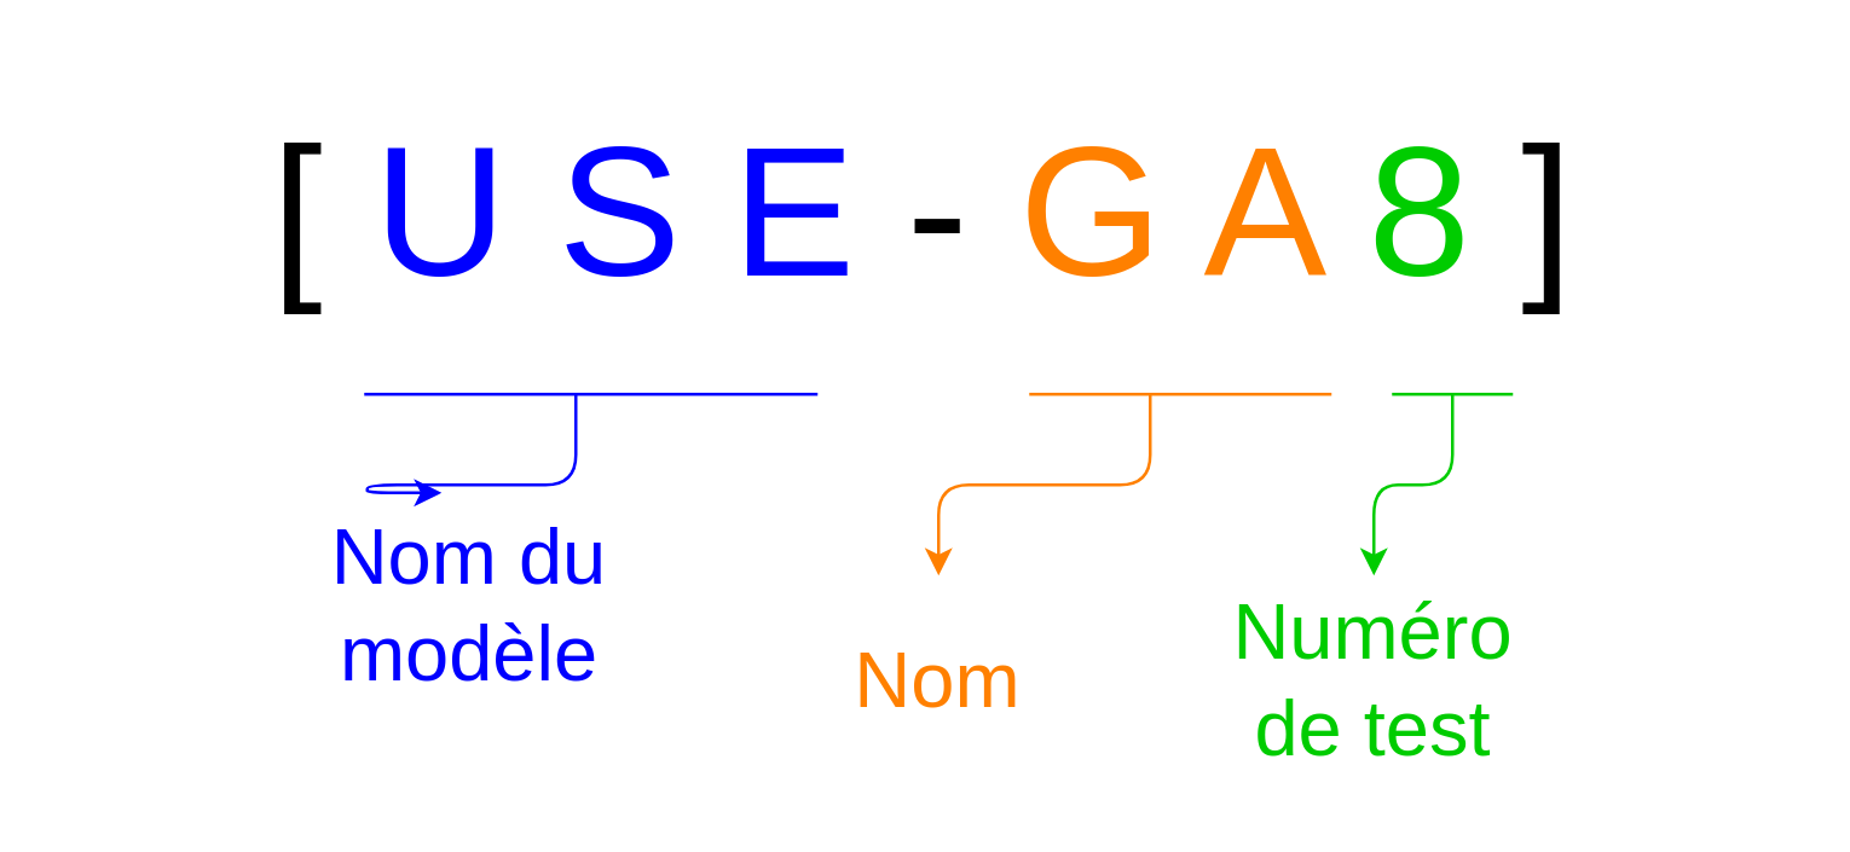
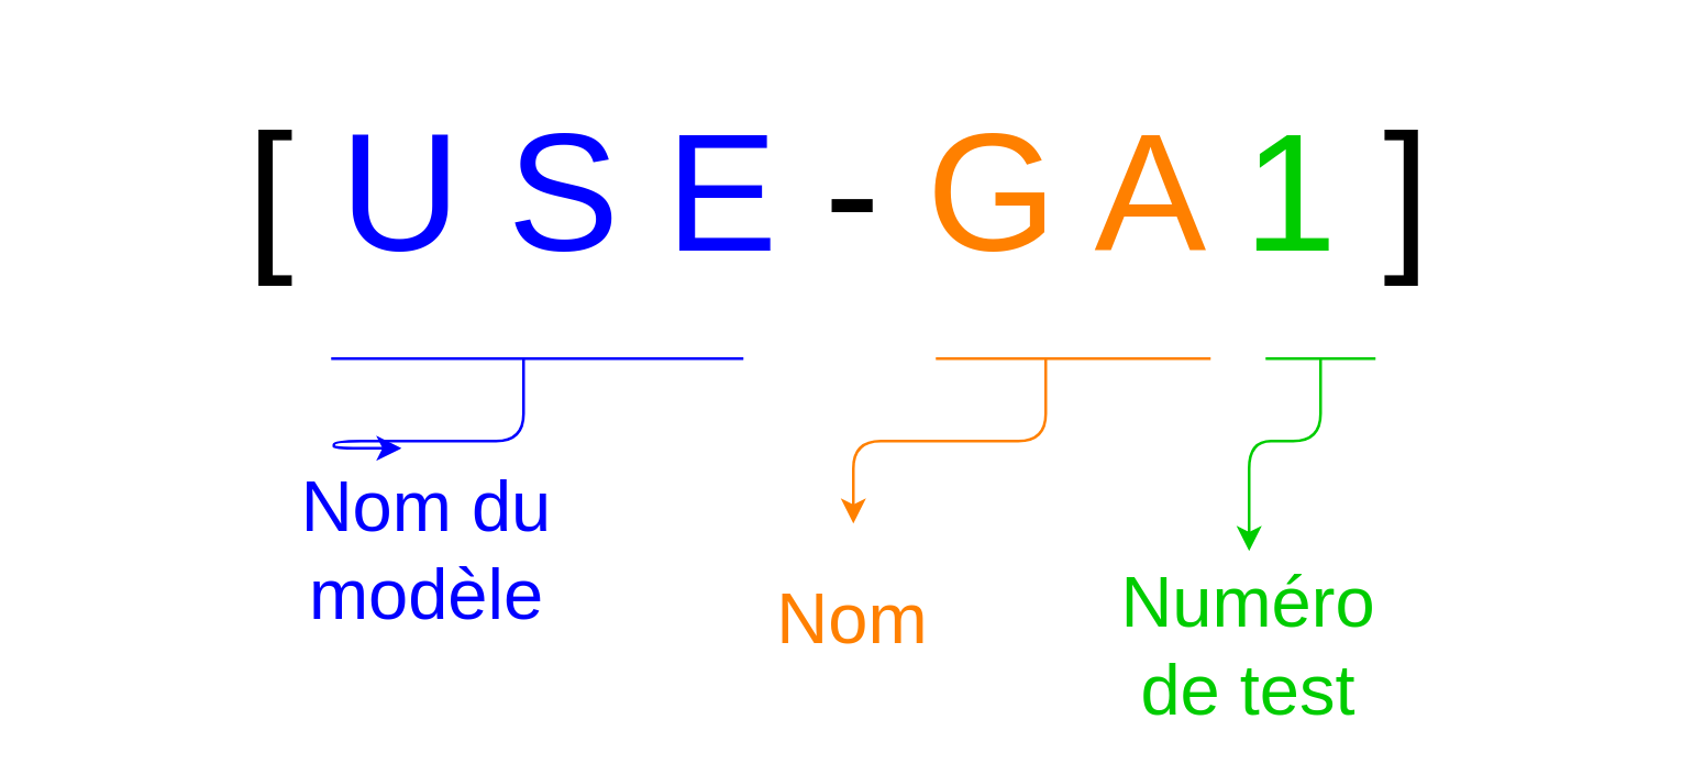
  <mxCell id="0" />
  <mxCell id="1" parent="0" />
- <mxCell id="2" value="&lt;font style=&quot;font-size: 61px&quot;&gt;[ &lt;font color=&quot;#0000ff&quot;&gt;U S E&lt;/font&gt; - &lt;font color=&quot;#ff8000&quot;&gt;G A&lt;/font&gt; &lt;font color=&quot;#00cc00&quot;&gt;8&lt;/font&gt; ]&lt;/font&gt;" style="text;html=1;strokeColor=none;fillColor=none;align=center;verticalAlign=middle;whiteSpace=wrap;rounded=0;strokeWidth=5;fontSize=61;fontStyle=0" vertex="1" parent="1"><mxGeometry x="20" y="20" width="570" height="100" as="geometry" /></mxCell>
+ <mxCell id="2" value="&lt;font style=&quot;font-size: 61px&quot;&gt;[ &lt;font color=&quot;#0000ff&quot;&gt;U S E&lt;/font&gt; - &lt;font color=&quot;#ff8000&quot;&gt;G A&lt;/font&gt; &lt;font color=&quot;#00cc00&quot;&gt;1&lt;/font&gt; ]&lt;/font&gt;" style="text;html=1;strokeColor=none;fillColor=none;align=center;verticalAlign=middle;whiteSpace=wrap;rounded=0;strokeWidth=5;fontSize=61;fontStyle=0" vertex="1" parent="1"><mxGeometry x="20" y="20" width="570" height="100" as="geometry" /></mxCell>
  <mxCell id="3" value="" style="endArrow=none;html=1;fontSize=61;fontColor=#0000FF;strokeColor=#0000FF;" edge="1" parent="1"><mxGeometry width="50" height="50" relative="1" as="geometry"><mxPoint x="120" y="130" as="sourcePoint" /><mxPoint x="270" y="130" as="targetPoint" /></mxGeometry></mxCell>
  <mxCell id="4" value="" style="endArrow=classic;html=1;fontSize=61;edgeStyle=orthogonalEdgeStyle;entryX=0.406;entryY=-0.034;entryDx=0;entryDy=0;entryPerimeter=0;fontColor=#0000FF;labelBackgroundColor=#0000FF;strokeColor=#0000FF;" edge="1" parent="1" target="5"><mxGeometry width="50" height="50" relative="1" as="geometry"><mxPoint x="190" y="130" as="sourcePoint" /><mxPoint x="100" y="190" as="targetPoint" /><Array as="points"><mxPoint x="190" y="160" /><mxPoint x="121" y="160" /></Array></mxGeometry></mxCell>
  <mxCell id="5" value="Nom du modèle" style="text;html=1;strokeColor=none;fillColor=none;align=center;verticalAlign=middle;whiteSpace=wrap;rounded=0;fontSize=26;fontColor=#0000FF;" vertex="1" parent="1"><mxGeometry x="105" y="165" width="100" height="70" as="geometry" /></mxCell>
  <mxCell id="6" value="" style="endArrow=none;html=1;fontSize=61;strokeColor=#FF8000;fontColor=#FF8000;" edge="1" parent="1"><mxGeometry width="50" height="50" relative="1" as="geometry"><mxPoint x="340" y="130" as="sourcePoint" /><mxPoint x="440" y="130" as="targetPoint" /></mxGeometry></mxCell>
  <mxCell id="7" value="" style="endArrow=classic;html=1;fontSize=61;edgeStyle=orthogonalEdgeStyle;strokeColor=#FF8000;fontColor=#FF8000;" edge="1" parent="1"><mxGeometry width="50" height="50" relative="1" as="geometry"><mxPoint x="380" y="130" as="sourcePoint" /><mxPoint x="310" y="190" as="targetPoint" /><Array as="points"><mxPoint x="380" y="130" /><mxPoint x="380" y="160" /><mxPoint x="310" y="160" /></Array></mxGeometry></mxCell>
  <mxCell id="8" value="Nom" style="text;html=1;fillColor=none;align=center;verticalAlign=middle;whiteSpace=wrap;rounded=0;fontSize=26;fontColor=#FF8000;" vertex="1" parent="1"><mxGeometry x="260" y="190" width="100" height="70" as="geometry" /></mxCell>
  <mxCell id="9" value="" style="endArrow=none;html=1;fontSize=61;fontColor=#26FF3C;strokeColor=#00CC00;" edge="1" parent="1"><mxGeometry width="50" height="50" relative="1" as="geometry"><mxPoint x="460" y="130" as="sourcePoint" /><mxPoint x="500" y="130" as="targetPoint" /></mxGeometry></mxCell>
  <mxCell id="10" value="" style="endArrow=classic;html=1;fontSize=61;fontColor=#26FF3C;edgeStyle=orthogonalEdgeStyle;entryX=0.5;entryY=0;entryDx=0;entryDy=0;strokeColor=#00CC00;" edge="1" parent="1" target="11"><mxGeometry width="50" height="50" relative="1" as="geometry"><mxPoint x="480" y="130" as="sourcePoint" /><mxPoint x="440" y="190" as="targetPoint" /><Array as="points"><mxPoint x="480" y="160" /><mxPoint x="454" y="160" /></Array></mxGeometry></mxCell>
- <mxCell id="11" value="&lt;font color=&quot;#00cc00&quot;&gt;Numéro de test&lt;/font&gt;" style="text;html=1;strokeColor=none;fillColor=none;align=center;verticalAlign=middle;whiteSpace=wrap;rounded=0;fontSize=26;" vertex="1" parent="1"><mxGeometry x="394" y="190" width="120" height="70" as="geometry" /></mxCell>
+ <mxCell id="11" value="&lt;font color=&quot;#00cc00&quot;&gt;Numéro de test&lt;/font&gt;" style="text;html=1;strokeColor=none;fillColor=none;align=center;verticalAlign=middle;whiteSpace=wrap;rounded=0;fontSize=26;" vertex="1" parent="1"><mxGeometry x="394" y="200" width="120" height="70" as="geometry" /></mxCell>
